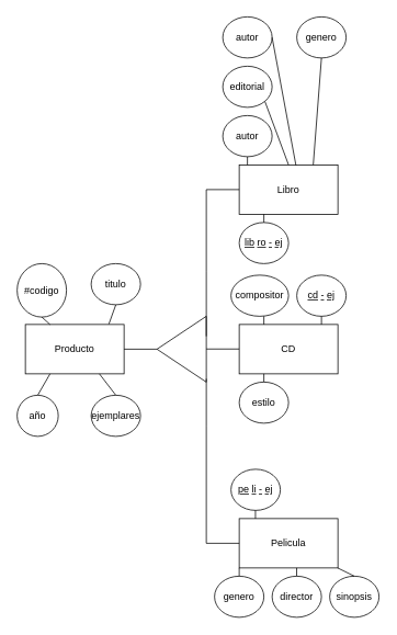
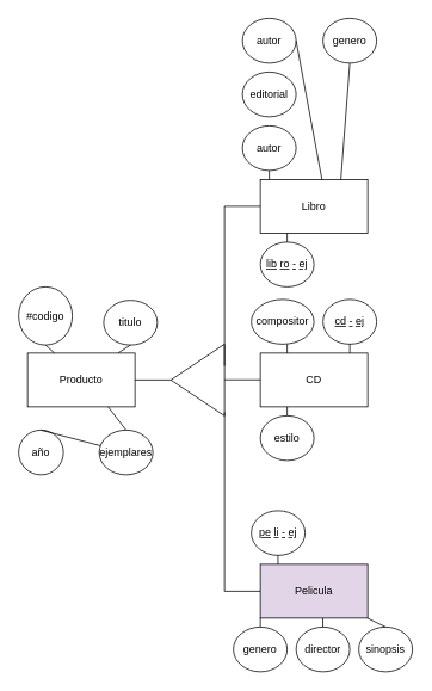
  <mxCell id="0" />
  <mxCell id="1" parent="0" />
  <mxCell id="2" value="Producto" style="rounded=0;whiteSpace=wrap;html=1;" vertex="1" parent="1"><mxGeometry x="30" y="394" width="120" height="60" as="geometry" /></mxCell>
  <mxCell id="3" value="CD" style="rounded=0;whiteSpace=wrap;html=1;" vertex="1" parent="1"><mxGeometry x="290" y="394" width="120" height="60" as="geometry" /></mxCell>
  <mxCell id="4" value="Libro" style="rounded=0;whiteSpace=wrap;html=1;" vertex="1" parent="1"><mxGeometry x="290" y="200" width="120" height="60" as="geometry" /></mxCell>
- <mxCell id="5" value="Pelicula" style="rounded=0;whiteSpace=wrap;html=1;" vertex="1" parent="1"><mxGeometry x="290" y="630" width="120" height="60" as="geometry" /></mxCell>
+ <mxCell id="5" value="Pelicula" style="rounded=0;whiteSpace=wrap;html=1;fillColor=#e1d5e7;" vertex="1" parent="1"><mxGeometry x="290" y="630" width="120" height="60" as="geometry" /></mxCell>
  <mxCell id="6" value="" style="triangle;whiteSpace=wrap;html=1;rotation=0;direction=west;" vertex="1" parent="1"><mxGeometry x="190" y="384" width="60" height="80" as="geometry" /></mxCell>
  <mxCell id="7" value="" style="endArrow=none;html=1;rounded=0;exitX=1;exitY=0.5;exitDx=0;exitDy=0;entryX=1;entryY=0.5;entryDx=0;entryDy=0;" edge="1" parent="1" source="2" target="6"><mxGeometry width="50" height="50" relative="1" as="geometry"><mxPoint x="400" y="460" as="sourcePoint" /><mxPoint x="450" y="410" as="targetPoint" /></mxGeometry></mxCell>
  <mxCell id="8" value="" style="endArrow=none;html=1;rounded=0;entryX=0;entryY=0.5;entryDx=0;entryDy=0;exitX=0;exitY=0.696;exitDx=0;exitDy=0;exitPerimeter=0;" edge="1" parent="1" source="6" target="4"><mxGeometry width="50" height="50" relative="1" as="geometry"><mxPoint x="250" y="380" as="sourcePoint" /><mxPoint x="450" y="410" as="targetPoint" /><Array as="points"><mxPoint x="250" y="330" /><mxPoint x="250" y="230" /></Array></mxGeometry></mxCell>
  <mxCell id="9" value="" style="endArrow=none;html=1;rounded=0;exitX=1;exitY=0.5;exitDx=0;exitDy=0;entryX=1;entryY=0.5;entryDx=0;entryDy=0;" edge="1" parent="1"><mxGeometry width="50" height="50" relative="1" as="geometry"><mxPoint x="250" y="423.83" as="sourcePoint" /><mxPoint x="290" y="423.83" as="targetPoint" /></mxGeometry></mxCell>
  <mxCell id="10" value="" style="endArrow=none;html=1;rounded=0;exitX=0;exitY=0.05;exitDx=0;exitDy=0;entryX=0;entryY=0.5;entryDx=0;entryDy=0;exitPerimeter=0;" edge="1" parent="1" source="6" target="5"><mxGeometry width="50" height="50" relative="1" as="geometry"><mxPoint x="250" y="517.83" as="sourcePoint" /><mxPoint x="290" y="517.83" as="targetPoint" /><Array as="points"><mxPoint x="250" y="518" /><mxPoint x="250" y="660" /></Array></mxGeometry></mxCell>
  <mxCell id="11" value="#codigo" style="ellipse;whiteSpace=wrap;html=1;" vertex="1" parent="1"><mxGeometry x="20" y="320" width="60" height="65" as="geometry" /></mxCell>
- <mxCell id="12" value="titulo" style="ellipse;whiteSpace=wrap;html=1;" vertex="1" parent="1"><mxGeometry x="110" y="320" width="60" height="50" as="geometry" /></mxCell>
+ <mxCell id="12" value="titulo" style="ellipse;whiteSpace=wrap;html=1;" vertex="1" parent="1"><mxGeometry x="115" y="335" width="60" height="50" as="geometry" /></mxCell>
  <mxCell id="13" value="año" style="ellipse;whiteSpace=wrap;html=1;" vertex="1" parent="1"><mxGeometry x="20" y="480" width="50" height="50" as="geometry" /></mxCell>
  <mxCell id="14" value="" style="endArrow=none;html=1;rounded=0;exitX=0.25;exitY=0;exitDx=0;exitDy=0;entryX=0.5;entryY=1;entryDx=0;entryDy=0;" edge="1" parent="1" source="2" target="11"><mxGeometry width="50" height="50" relative="1" as="geometry"><mxPoint x="150" y="400" as="sourcePoint" /><mxPoint x="200" y="350" as="targetPoint" /></mxGeometry></mxCell>
  <mxCell id="15" value="" style="endArrow=none;html=1;rounded=0;exitX=0.846;exitY=-0.006;exitDx=0;exitDy=0;entryX=0.5;entryY=1;entryDx=0;entryDy=0;exitPerimeter=0;" edge="1" parent="1" source="2" target="12"><mxGeometry width="50" height="50" relative="1" as="geometry"><mxPoint x="110" y="394" as="sourcePoint" /><mxPoint x="100" y="370" as="targetPoint" /></mxGeometry></mxCell>
- <mxCell id="16" value="" style="endArrow=none;html=1;rounded=0;exitX=0.5;exitY=0;exitDx=0;exitDy=0;entryX=0.25;entryY=1;entryDx=0;entryDy=0;" edge="1" parent="1" source="13" target="2"><mxGeometry width="50" height="50" relative="1" as="geometry"><mxPoint x="70" y="404" as="sourcePoint" /><mxPoint x="60" y="380" as="targetPoint" /></mxGeometry></mxCell>
+ <mxCell id="16" value="" style="endArrow=none;html=1;rounded=0;exitX=0.5;exitY=0;exitDx=0;exitDy=0;" edge="1" parent="1" source="13" target="17"><mxGeometry width="50" height="50" relative="1" as="geometry"><mxPoint x="70" y="404" as="sourcePoint" /><mxPoint x="60" y="380" as="targetPoint" /></mxGeometry></mxCell>
  <mxCell id="17" value="ejemplares" style="ellipse;whiteSpace=wrap;html=1;" vertex="1" parent="1"><mxGeometry x="110" y="480" width="60" height="50" as="geometry" /></mxCell>
  <mxCell id="18" value="" style="endArrow=none;html=1;rounded=0;exitX=0.5;exitY=0;exitDx=0;exitDy=0;entryX=0.75;entryY=1;entryDx=0;entryDy=0;" edge="1" parent="1" source="17" target="2"><mxGeometry width="50" height="50" relative="1" as="geometry"><mxPoint x="170.48" y="464.36" as="sourcePoint" /><mxPoint x="178.48" y="440.36" as="targetPoint" /></mxGeometry></mxCell>
  <mxCell id="19" value="autor" style="ellipse;whiteSpace=wrap;html=1;" vertex="1" parent="1"><mxGeometry x="270" y="140" width="60" height="50" as="geometry" /></mxCell>
  <mxCell id="20" value="editorial" style="ellipse;whiteSpace=wrap;html=1;" vertex="1" parent="1"><mxGeometry x="270" y="80" width="60" height="50" as="geometry" /></mxCell>
  <mxCell id="21" value="autor" style="ellipse;whiteSpace=wrap;html=1;" vertex="1" parent="1"><mxGeometry x="270" y="20" width="60" height="50" as="geometry" /></mxCell>
  <mxCell id="22" value="genero" style="ellipse;whiteSpace=wrap;html=1;" vertex="1" parent="1"><mxGeometry x="360" y="20" width="60" height="50" as="geometry" /></mxCell>
  <mxCell id="23" value="compositor" style="ellipse;whiteSpace=wrap;html=1;" vertex="1" parent="1"><mxGeometry x="280" y="334" width="70" height="50" as="geometry" /></mxCell>
  <mxCell id="24" value="estilo" style="ellipse;whiteSpace=wrap;html=1;" vertex="1" parent="1"><mxGeometry x="290" y="464" width="60" height="50" as="geometry" /></mxCell>
  <mxCell id="25" value="genero" style="ellipse;whiteSpace=wrap;html=1;" vertex="1" parent="1"><mxGeometry x="260" y="700" width="60" height="50" as="geometry" /></mxCell>
  <mxCell id="26" value="director" style="ellipse;whiteSpace=wrap;html=1;" vertex="1" parent="1"><mxGeometry x="330" y="700" width="60" height="50" as="geometry" /></mxCell>
  <mxCell id="27" value="sinopsis" style="ellipse;whiteSpace=wrap;html=1;" vertex="1" parent="1"><mxGeometry x="400" y="700" width="60" height="50" as="geometry" /></mxCell>
  <mxCell id="28" value="" style="endArrow=none;html=1;rounded=0;entryX=0.5;entryY=1;entryDx=0;entryDy=0;" edge="1" parent="1" target="19"><mxGeometry width="50" height="50" relative="1" as="geometry"><mxPoint x="300" y="200" as="sourcePoint" /><mxPoint x="330" y="170" as="targetPoint" /></mxGeometry></mxCell>
- <mxCell id="29" value="" style="endArrow=none;html=1;rounded=0;exitX=0.5;exitY=0;exitDx=0;exitDy=0;entryX=1;entryY=1;entryDx=0;entryDy=0;" edge="1" parent="1" source="4" target="20"><mxGeometry width="50" height="50" relative="1" as="geometry"><mxPoint x="310" y="210" as="sourcePoint" /><mxPoint x="360" y="160" as="targetPoint" /></mxGeometry></mxCell>
  <mxCell id="30" value="" style="endArrow=none;html=1;rounded=0;entryX=1;entryY=0.5;entryDx=0;entryDy=0;exitX=0.575;exitY=0.011;exitDx=0;exitDy=0;exitPerimeter=0;" edge="1" parent="1" source="4" target="21"><mxGeometry width="50" height="50" relative="1" as="geometry"><mxPoint x="360" y="210" as="sourcePoint" /><mxPoint x="331" y="133" as="targetPoint" /></mxGeometry></mxCell>
  <mxCell id="31" value="" style="endArrow=none;html=1;rounded=0;exitX=0.75;exitY=0;exitDx=0;exitDy=0;entryX=0.5;entryY=1;entryDx=0;entryDy=0;" edge="1" parent="1" source="4" target="22"><mxGeometry width="50" height="50" relative="1" as="geometry"><mxPoint x="290" y="150" as="sourcePoint" /><mxPoint x="340" y="100" as="targetPoint" /></mxGeometry></mxCell>
  <mxCell id="32" value="" style="endArrow=none;html=1;rounded=0;entryX=0.25;entryY=1;entryDx=0;entryDy=0;exitX=0.5;exitY=0;exitDx=0;exitDy=0;" edge="1" parent="1" source="24" target="3"><mxGeometry width="50" height="50" relative="1" as="geometry"><mxPoint x="360" y="510" as="sourcePoint" /><mxPoint x="410" y="460" as="targetPoint" /></mxGeometry></mxCell>
  <mxCell id="33" value="" style="endArrow=none;html=1;rounded=0;entryX=0.25;entryY=1;entryDx=0;entryDy=0;exitX=0.5;exitY=0;exitDx=0;exitDy=0;" edge="1" parent="1"><mxGeometry width="50" height="50" relative="1" as="geometry"><mxPoint x="320" y="394" as="sourcePoint" /><mxPoint x="320" y="384" as="targetPoint" /></mxGeometry></mxCell>
  <mxCell id="34" value="" style="endArrow=none;html=1;rounded=0;entryX=0.5;entryY=0;entryDx=0;entryDy=0;exitX=0;exitY=1;exitDx=0;exitDy=0;" edge="1" parent="1" source="5" target="25"><mxGeometry width="50" height="50" relative="1" as="geometry"><mxPoint x="360" y="570" as="sourcePoint" /><mxPoint x="410" y="520" as="targetPoint" /></mxGeometry></mxCell>
  <mxCell id="35" value="" style="endArrow=none;html=1;rounded=0;entryX=0.5;entryY=0;entryDx=0;entryDy=0;exitX=0;exitY=1;exitDx=0;exitDy=0;" edge="1" parent="1"><mxGeometry width="50" height="50" relative="1" as="geometry"><mxPoint x="359.86" y="690" as="sourcePoint" /><mxPoint x="359.86" y="700" as="targetPoint" /></mxGeometry></mxCell>
  <mxCell id="36" value="" style="endArrow=none;html=1;rounded=0;entryX=0.5;entryY=0;entryDx=0;entryDy=0;exitX=0;exitY=1;exitDx=0;exitDy=0;" edge="1" parent="1" target="27"><mxGeometry width="50" height="50" relative="1" as="geometry"><mxPoint x="409.72" y="690" as="sourcePoint" /><mxPoint x="409.72" y="700" as="targetPoint" /></mxGeometry></mxCell>
  <mxCell id="37" value="&lt;u&gt;cd&lt;/u&gt; &lt;u&gt;-&lt;/u&gt; &lt;u&gt;ej&lt;/u&gt;" style="ellipse;whiteSpace=wrap;html=1;" vertex="1" parent="1"><mxGeometry x="360" y="334" width="60" height="50" as="geometry" /></mxCell>
  <mxCell id="38" value="&lt;u&gt;lib&lt;/u&gt; &lt;u&gt;ro&lt;/u&gt; &lt;u&gt;-&lt;/u&gt; &lt;u&gt;ej&lt;/u&gt;" style="ellipse;whiteSpace=wrap;html=1;" vertex="1" parent="1"><mxGeometry x="290" y="270" width="60" height="50" as="geometry" /></mxCell>
  <mxCell id="39" value="" style="endArrow=none;html=1;rounded=0;entryX=0.25;entryY=1;entryDx=0;entryDy=0;exitX=0.5;exitY=0;exitDx=0;exitDy=0;" edge="1" parent="1"><mxGeometry width="50" height="50" relative="1" as="geometry"><mxPoint x="390" y="394" as="sourcePoint" /><mxPoint x="390" y="384" as="targetPoint" /></mxGeometry></mxCell>
  <mxCell id="40" value="" style="endArrow=none;html=1;rounded=0;entryX=0.25;entryY=1;entryDx=0;entryDy=0;exitX=0.5;exitY=0;exitDx=0;exitDy=0;" edge="1" parent="1"><mxGeometry width="50" height="50" relative="1" as="geometry"><mxPoint x="320" y="270" as="sourcePoint" /><mxPoint x="320" y="260" as="targetPoint" /></mxGeometry></mxCell>
  <mxCell id="41" value="&lt;u&gt;pe&lt;/u&gt; &lt;u&gt;li&lt;/u&gt;&amp;nbsp;&lt;u&gt;-&lt;/u&gt; &lt;u&gt;ej&lt;/u&gt;" style="ellipse;whiteSpace=wrap;html=1;" vertex="1" parent="1"><mxGeometry x="280" y="570" width="60" height="50" as="geometry" /></mxCell>
  <mxCell id="42" value="" style="endArrow=none;html=1;rounded=0;entryX=0.5;entryY=0;entryDx=0;entryDy=0;exitX=0;exitY=1;exitDx=0;exitDy=0;" edge="1" parent="1"><mxGeometry width="50" height="50" relative="1" as="geometry"><mxPoint x="309.76" y="620" as="sourcePoint" /><mxPoint x="309.76" y="630" as="targetPoint" /></mxGeometry></mxCell>
